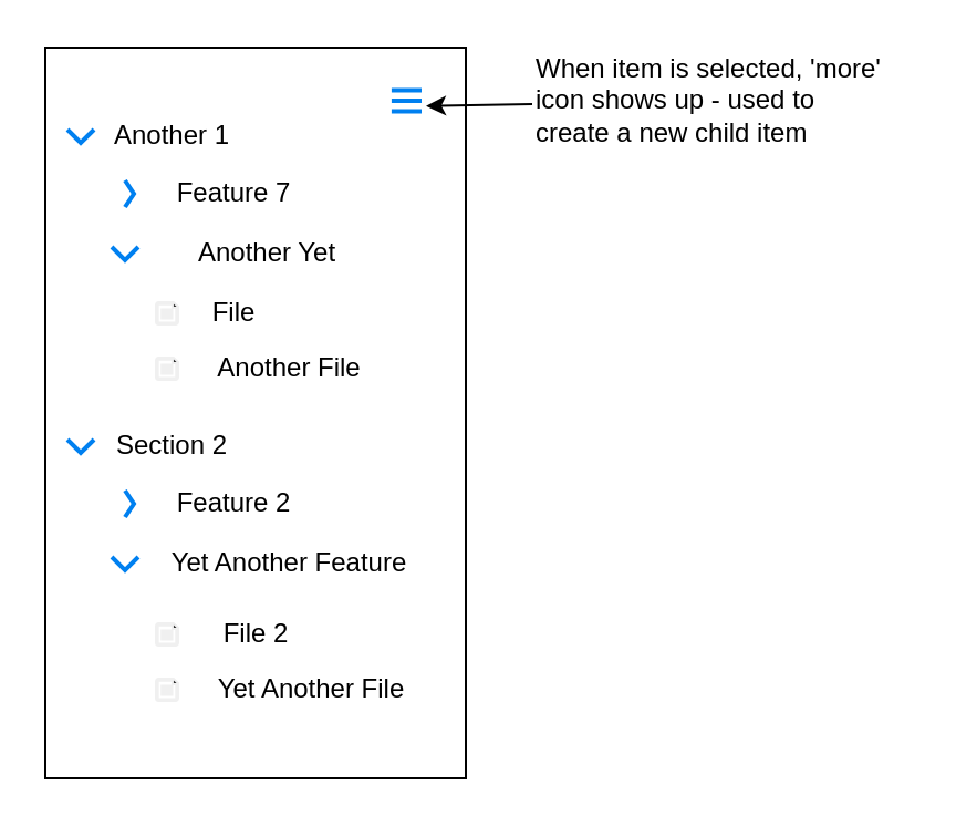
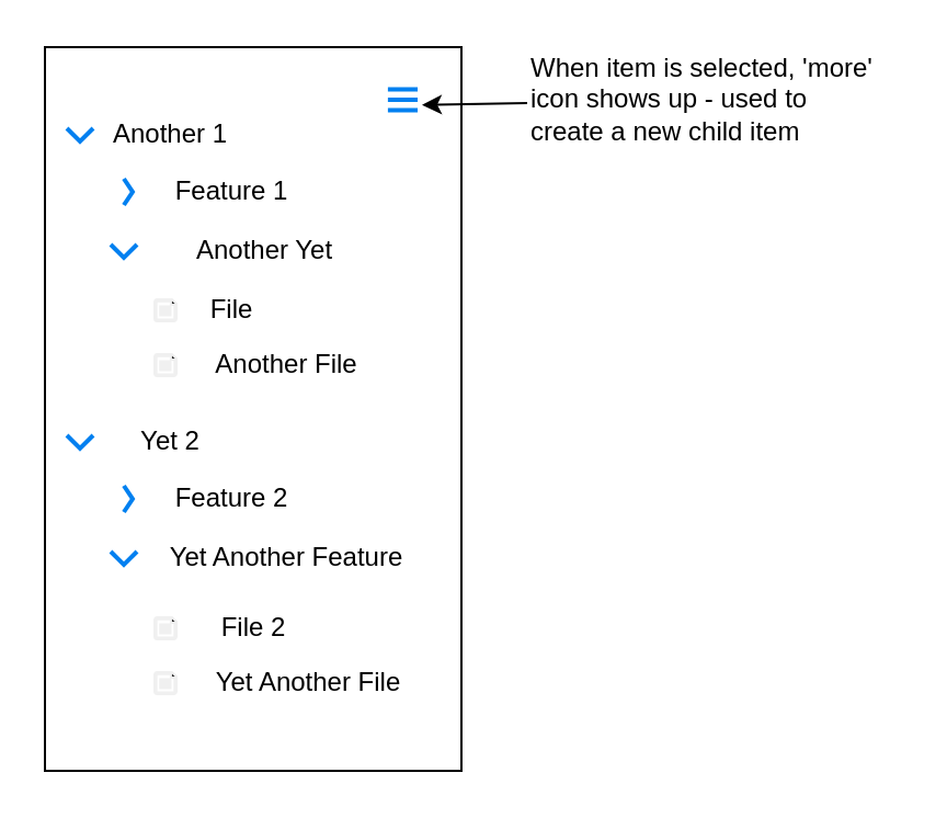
  <mxCell id="0" />
  <mxCell id="1" parent="0" />
  <mxCell id="2" value="" style="verticalLabelPosition=bottom;html=1;verticalAlign=top;align=center;strokeColor=rgb(240, 240, 240);fillColor=rgb(42, 42, 42);shape=mxgraph.azure.wadcfg_diagnostics_file;pointerEvents=1;fontFamily=Helvetica;fontSize=12;fontColor=rgb(240, 240, 240);" vertex="1" parent="1"><mxGeometry x="70" y="131" width="10" height="10" as="geometry" /></mxCell>
  <mxCell id="3" value="" style="whiteSpace=wrap;html=1;" vertex="1" parent="1"><mxGeometry x="20" y="21" width="190" height="330" as="geometry" /></mxCell>
  <mxCell id="4" value="" style="html=1;verticalLabelPosition=bottom;labelBackgroundColor=#ffffff;verticalAlign=top;shadow=0;dashed=0;strokeWidth=2;shape=mxgraph.ios7.misc.down;strokeColor=#0080f0;" vertex="1" parent="1"><mxGeometry x="30" y="58" width="12" height="6" as="geometry" /></mxCell>
  <mxCell id="5" value="" style="html=1;verticalLabelPosition=bottom;labelBackgroundColor=#ffffff;verticalAlign=top;shadow=0;dashed=0;strokeWidth=2;shape=mxgraph.ios7.misc.right;strokeColor=#0080f0;" vertex="1" parent="1"><mxGeometry x="56" y="81" width="4" height="12" as="geometry" /></mxCell>
  <mxCell id="6" value="Another 1" style="text;html=1;align=center;verticalAlign=middle;resizable=0;points=[];autosize=1;strokeColor=none;fillColor=none;" vertex="1" parent="1"><mxGeometry x="42" y="51" width="70" height="20" as="geometry" /></mxCell>
- <mxCell id="7" value="Feature 7" style="text;html=1;align=center;verticalAlign=middle;resizable=0;points=[];autosize=1;strokeColor=none;fillColor=none;" vertex="1" parent="1"><mxGeometry x="70" y="77" width="70" height="20" as="geometry" /></mxCell>
+ <mxCell id="7" value="Feature 1" style="text;html=1;align=center;verticalAlign=middle;resizable=0;points=[];autosize=1;strokeColor=none;fillColor=none;" vertex="1" parent="1"><mxGeometry x="70" y="77" width="70" height="20" as="geometry" /></mxCell>
  <mxCell id="8" value="" style="html=1;verticalLabelPosition=bottom;labelBackgroundColor=#ffffff;verticalAlign=top;shadow=0;dashed=0;strokeWidth=2;shape=mxgraph.ios7.misc.down;strokeColor=#0080f0;" vertex="1" parent="1"><mxGeometry x="50" y="111" width="12" height="6" as="geometry" /></mxCell>
  <mxCell id="9" value="Another Yet" style="text;html=1;align=center;verticalAlign=middle;resizable=0;points=[];autosize=1;strokeColor=none;fillColor=none;" vertex="1" parent="1"><mxGeometry x="70" y="104" width="100" height="20" as="geometry" /></mxCell>
  <mxCell id="10" value="" style="verticalLabelPosition=bottom;html=1;verticalAlign=top;align=center;strokeColor=rgb(240, 240, 240);fillColor=rgb(42, 42, 42);shape=mxgraph.azure.wadcfg_diagnostics_file;pointerEvents=1;fontFamily=Helvetica;fontSize=12;fontColor=rgb(240, 240, 240);" vertex="1" parent="1"><mxGeometry x="70" y="136" width="10" height="10" as="geometry" /></mxCell>
  <mxCell id="11" value="" style="verticalLabelPosition=bottom;html=1;verticalAlign=top;align=center;strokeColor=rgb(240, 240, 240);fillColor=rgb(42, 42, 42);shape=mxgraph.azure.wadcfg_diagnostics_file;pointerEvents=1;fontFamily=Helvetica;fontSize=12;fontColor=rgb(240, 240, 240);" vertex="1" parent="1"><mxGeometry x="70" y="161" width="10" height="10" as="geometry" /></mxCell>
  <mxCell id="12" value="File" style="text;html=1;align=center;verticalAlign=middle;resizable=0;points=[];autosize=1;strokeColor=none;fillColor=none;" vertex="1" parent="1"><mxGeometry x="90" y="131" width="30" height="20" as="geometry" /></mxCell>
  <mxCell id="13" value="Another File" style="text;html=1;align=center;verticalAlign=middle;resizable=0;points=[];autosize=1;strokeColor=none;fillColor=none;" vertex="1" parent="1"><mxGeometry x="90" y="156" width="80" height="20" as="geometry" /></mxCell>
  <mxCell id="14" value="" style="html=1;verticalLabelPosition=bottom;labelBackgroundColor=#ffffff;verticalAlign=top;shadow=0;dashed=0;strokeWidth=2;shape=mxgraph.ios7.misc.down;strokeColor=#0080f0;" vertex="1" parent="1"><mxGeometry x="30" y="198" width="12" height="6" as="geometry" /></mxCell>
  <mxCell id="15" value="" style="html=1;verticalLabelPosition=bottom;labelBackgroundColor=#ffffff;verticalAlign=top;shadow=0;dashed=0;strokeWidth=2;shape=mxgraph.ios7.misc.right;strokeColor=#0080f0;" vertex="1" parent="1"><mxGeometry x="56" y="221" width="4" height="12" as="geometry" /></mxCell>
- <mxCell id="16" value="Section 2" style="text;html=1;align=center;verticalAlign=middle;resizable=0;points=[];autosize=1;strokeColor=none;fillColor=none;" vertex="1" parent="1"><mxGeometry x="42" y="191" width="70" height="20" as="geometry" /></mxCell>
+ <mxCell id="16" value="Yet 2" style="text;html=1;align=center;verticalAlign=middle;resizable=0;points=[];autosize=1;strokeColor=none;fillColor=none;" vertex="1" parent="1"><mxGeometry x="42" y="191" width="70" height="20" as="geometry" /></mxCell>
  <mxCell id="17" value="Feature 2" style="text;html=1;align=center;verticalAlign=middle;resizable=0;points=[];autosize=1;strokeColor=none;fillColor=none;" vertex="1" parent="1"><mxGeometry x="70" y="217" width="70" height="20" as="geometry" /></mxCell>
  <mxCell id="18" value="" style="html=1;verticalLabelPosition=bottom;labelBackgroundColor=#ffffff;verticalAlign=top;shadow=0;dashed=0;strokeWidth=2;shape=mxgraph.ios7.misc.down;strokeColor=#0080f0;" vertex="1" parent="1"><mxGeometry x="50" y="251" width="12" height="6" as="geometry" /></mxCell>
  <mxCell id="19" value="Yet Another Feature" style="text;html=1;align=center;verticalAlign=middle;resizable=0;points=[];autosize=1;strokeColor=none;fillColor=none;" vertex="1" parent="1"><mxGeometry x="70" y="244" width="120" height="20" as="geometry" /></mxCell>
  <mxCell id="20" value="" style="verticalLabelPosition=bottom;html=1;verticalAlign=top;align=center;strokeColor=rgb(240, 240, 240);fillColor=rgb(42, 42, 42);shape=mxgraph.azure.wadcfg_diagnostics_file;pointerEvents=1;fontFamily=Helvetica;fontSize=12;fontColor=rgb(240, 240, 240);" vertex="1" parent="1"><mxGeometry x="70" y="281" width="10" height="10" as="geometry" /></mxCell>
  <mxCell id="21" value="" style="verticalLabelPosition=bottom;html=1;verticalAlign=top;align=center;strokeColor=rgb(240, 240, 240);fillColor=rgb(42, 42, 42);shape=mxgraph.azure.wadcfg_diagnostics_file;pointerEvents=1;fontFamily=Helvetica;fontSize=12;fontColor=rgb(240, 240, 240);" vertex="1" parent="1"><mxGeometry x="70" y="306" width="10" height="10" as="geometry" /></mxCell>
  <mxCell id="22" value="File 2" style="text;html=1;align=center;verticalAlign=middle;resizable=0;points=[];autosize=1;strokeColor=none;fillColor=none;" vertex="1" parent="1"><mxGeometry x="95" y="276" width="40" height="20" as="geometry" /></mxCell>
  <mxCell id="23" value="Yet Another File" style="text;html=1;align=center;verticalAlign=middle;resizable=0;points=[];autosize=1;strokeColor=none;fillColor=none;" vertex="1" parent="1"><mxGeometry x="90" y="301" width="100" height="20" as="geometry" /></mxCell>
  <mxCell id="24" value="" style="html=1;verticalLabelPosition=bottom;align=center;labelBackgroundColor=#ffffff;verticalAlign=top;strokeWidth=2;strokeColor=#0080F0;shadow=0;dashed=0;shape=mxgraph.ios7.icons.most_viewed;pointerEvents=1" vertex="1" parent="1"><mxGeometry x="171.8" y="39" width="18.2" height="12" as="geometry" /></mxCell>
  <mxCell id="25" style="edgeStyle=none;html=1;entryX=1.11;entryY=0.695;entryDx=0;entryDy=0;entryPerimeter=0;" edge="1" parent="1" source="26" target="24"><mxGeometry relative="1" as="geometry" /></mxCell>
  <mxCell id="26" value="When item is selected, 'more'&lt;br&gt;icon shows up - used to&lt;br&gt;create a new child item" style="text;html=1;align=left;verticalAlign=middle;resizable=0;points=[];autosize=1;strokeColor=none;fillColor=none;" vertex="1" parent="1"><mxGeometry x="240" y="20" width="170" height="50" as="geometry" /></mxCell>
